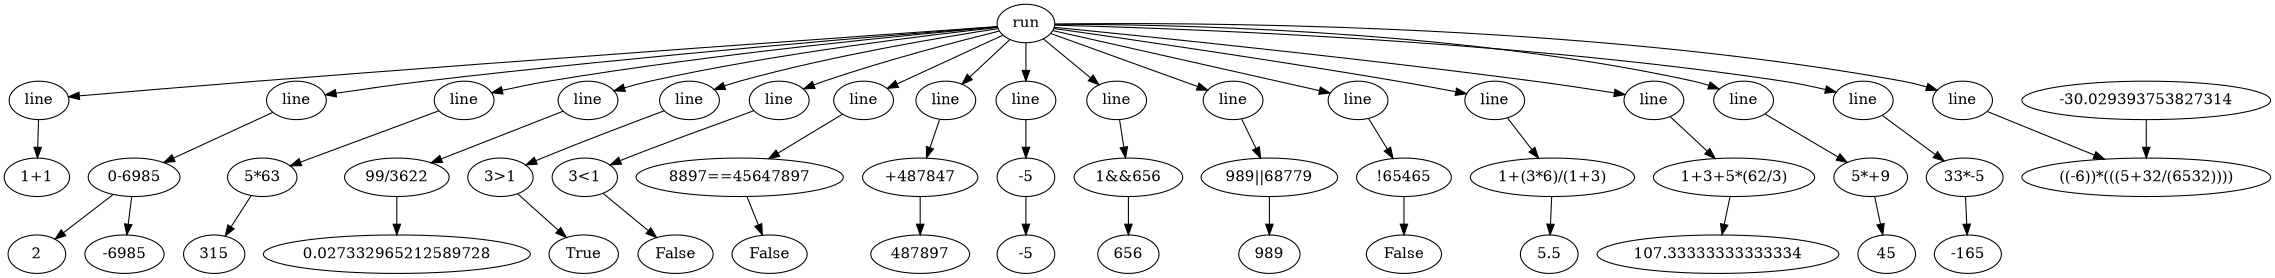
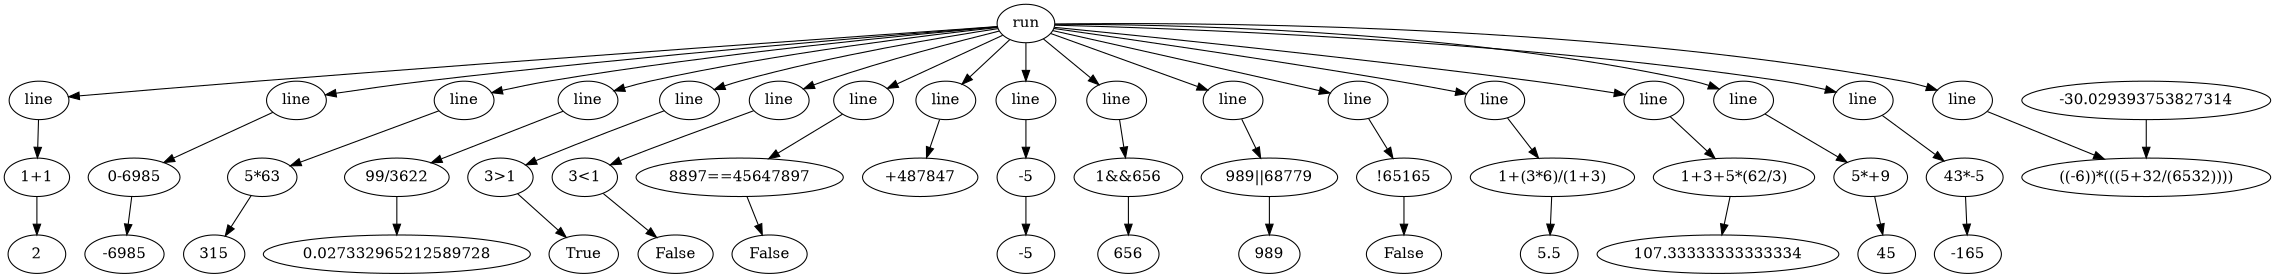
  digraph {
    n1 [label=run]
    n2 [label=line]
    n3 [label=line]
    n4 [label=line]
    n5 [label=line]
    n6 [label=line]
    n7 [label=line]
    n8 [label=line]
    n9 [label=line]
    n10 [label=line]
    n11 [label=line]
    n12 [label=line]
    n13 [label=line]
    n14 [label=line]
    n15 [label=line]
    n16 [label=line]
    n17 [label=line]
    n18 [label=line]
    n19 [label="1+1"]
    n20 [label="0-6985"]
    n21 [label="5*63"]
    n22 [label="99/3622"]
    n23 [label="3>1"]
    n24 [label="3<1"]
    n25 [label="8897==45647897"]
    n26 [label="+487847"]
    n27 [label=-5]
    n28 [label="1&&656"]
    n29 [label="989||68779"]
-   n30 [label="!65465"]
+   n30 [label="!65165"]
    n31 [label="1+(3*6)/(1+3)"]
    n32 [label="1+3+5*(62/3)"]
    n33 [label="5*+9"]
-   n34 [label="33*-5"]
+   n34 [label="43*-5"]
    n35 [label="((-6))*(((5+32/(6532))))"]
    n36 [label=2]
    n37 [label=-6985]
    n38 [label=315]
    n39 [label=0.027332965212589728]
    n40 [label=True]
    n41 [label=False]
    n42 [label=False]
-   n43 [label=487897]
    n44 [label=-5]
    n45 [label=656]
    n46 [label=989]
    n47 [label=False]
    n48 [label=5.5]
    n49 [label=107.33333333333334]
    n50 [label=45]
    n51 [label=-165]
    n52 [label=-30.029393753827314]
    n1 -> n2
    n1 -> n3
    n1 -> n4
    n1 -> n5
    n1 -> n6
    n1 -> n7
    n1 -> n8
    n1 -> n9
    n1 -> n10
    n1 -> n11
    n1 -> n12
    n1 -> n13
    n1 -> n14
    n1 -> n15
    n1 -> n16
    n1 -> n17
    n1 -> n18
    n2 -> n19
    n3 -> n20
    n4 -> n21
    n5 -> n22
    n6 -> n23
    n7 -> n24
    n8 -> n25
    n9 -> n26
    n10 -> n27
    n11 -> n28
    n12 -> n29
    n13 -> n30
    n14 -> n31
    n15 -> n32
    n16 -> n33
    n17 -> n34
    n18 -> n35
-   n20 -> n36
+   n19 -> n36
    n20 -> n37
    n21 -> n38
    n22 -> n39
    n23 -> n40
    n24 -> n41
    n25 -> n42
-   n26 -> n43
    n27 -> n44
    n28 -> n45
    n29 -> n46
    n30 -> n47
    n31 -> n48
    n32 -> n49
    n33 -> n50
    n34 -> n51
    n52 -> n35
  }
